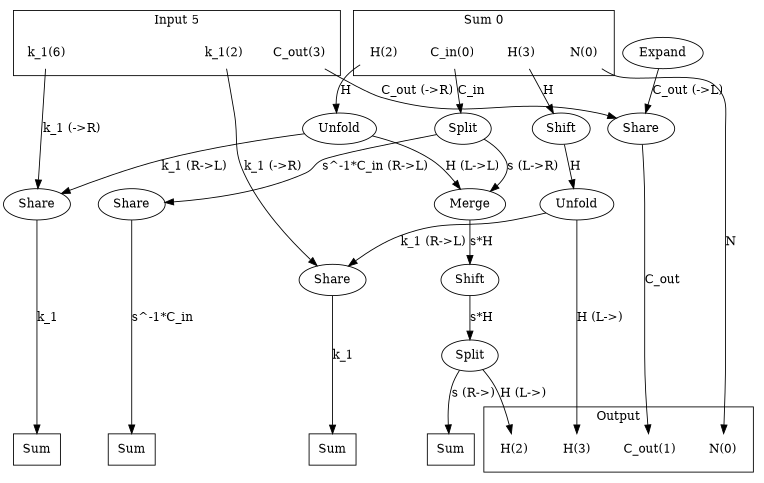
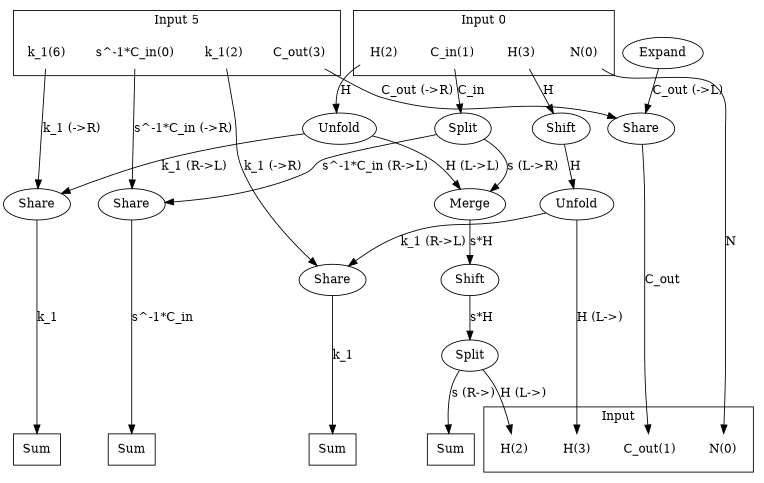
  digraph {
    newrank=true
    n1 [label=Sum shape=box]
    n2 [label=Sum shape=box]
    n3 [label=Sum shape=box]
    n4 [label=Sum shape=box]
    n5 [label="N(0)" shape=none]
    n6 [label="C_out(1)" shape=none]
    n7 [label="H(2)" shape=none]
    n8 [label="H(3)" shape=none]
    n9 [label="N(0)" shape=none]
-   n10 [label="C_in(0)" shape=none]
+   n10 [label="C_in(1)" shape=none]
    n11 [label="H(2)" shape=none]
    n12 [label="H(3)" shape=none]
+   n13 [label="s^-1*C_in(0)" shape=none]
    n14 [label="k_1(6)" shape=none]
    n15 [label="k_1(2)" shape=none]
    n16 [label="C_out(3)" shape=none]
    n17 [label=Split]
    n18 [label=Unfold]
    n19 [label=Shift]
    n20 [label=Share]
    n21 [label=Share]
    n22 [label=Share]
    n23 [label=Share]
    n24 [label=Split]
    n25 [label=Merge]
    n26 [label=Shift]
    n27 [label=Unfold]
    n28 [label=Expand]
    subgraph sub_1 {
      rank=same
      n1
      n2
      n3
      n4
      n5
      n6
      n7
      n8
    }
    subgraph sub_2 {
      rank=same
      n9
      n10
      n11
      n12
+     n13
      n14
      n15
      n16
    }
    subgraph cluster_3 {
-     label=Output
+     label=Input
      n5
      n6
      n7
      n8
    }
    subgraph cluster_4 {
-     label="Sum 0"
+     label="Input 0"
      n9
      n10
      n11
      n12
    }
    subgraph cluster_5 {
      label="Input 5"
+     n13
      n14
      n15
      n16
    }
    n9 -> n5 [label=N]
    n10 -> n17 [label=C_in]
    n11 -> n18 [label=H]
    n12 -> n19 [label=H]
+   n13 -> n20 [label="s^-1*C_in (->R)"]
    n14 -> n21 [label="k_1 (->R)"]
    n15 -> n22 [label="k_1 (->R)"]
    n16 -> n23 [label="C_out (->R)"]
    n17 -> n20 [label="s^-1*C_in (R->L)"]
    n17 -> n25 [label="s (L->R)"]
    n18 -> n21 [label="k_1 (R->L)"]
    n18 -> n25 [label="H (L->L)"]
    n19 -> n27 [label=H]
    n20 -> n4 [label="s^-1*C_in"]
    n21 -> n2 [label=k_1]
    n22 -> n3 [label=k_1]
    n23 -> n6 [label=C_out]
    n24 -> n1 [label="s (R->)"]
    n24 -> n7 [label="H (L->)"]
    n25 -> n26 [label="s*H"]
    n26 -> n24 [label="s*H"]
    n27 -> n8 [label="H (L->)"]
    n27 -> n22 [label="k_1 (R->L)"]
    n28 -> n23 [label="C_out (->L)"]
  }
